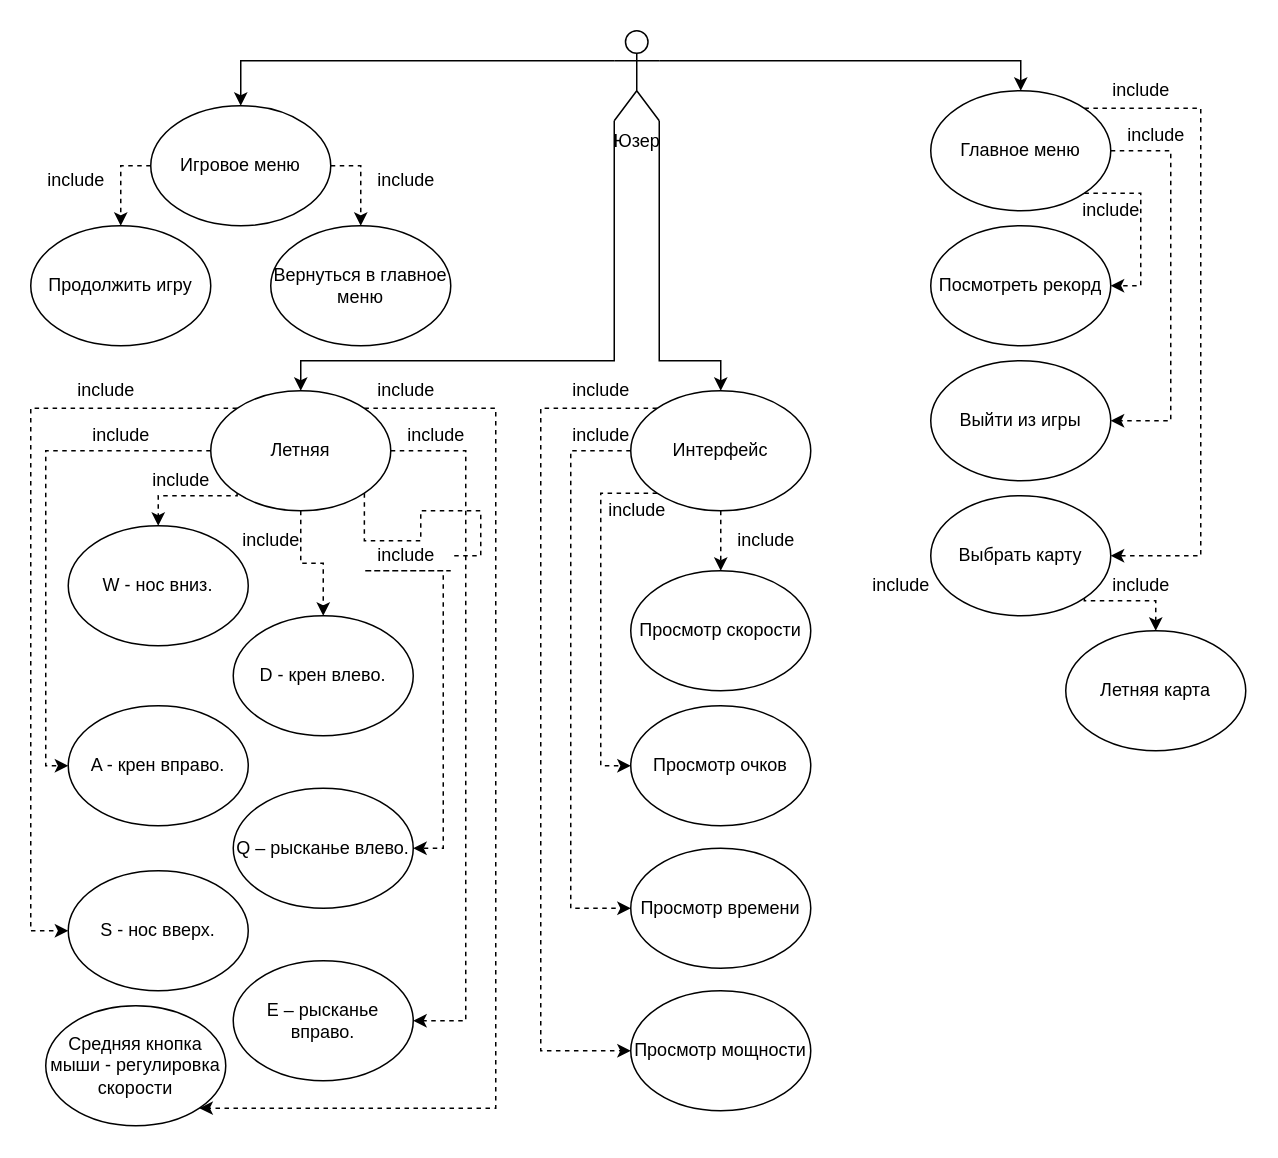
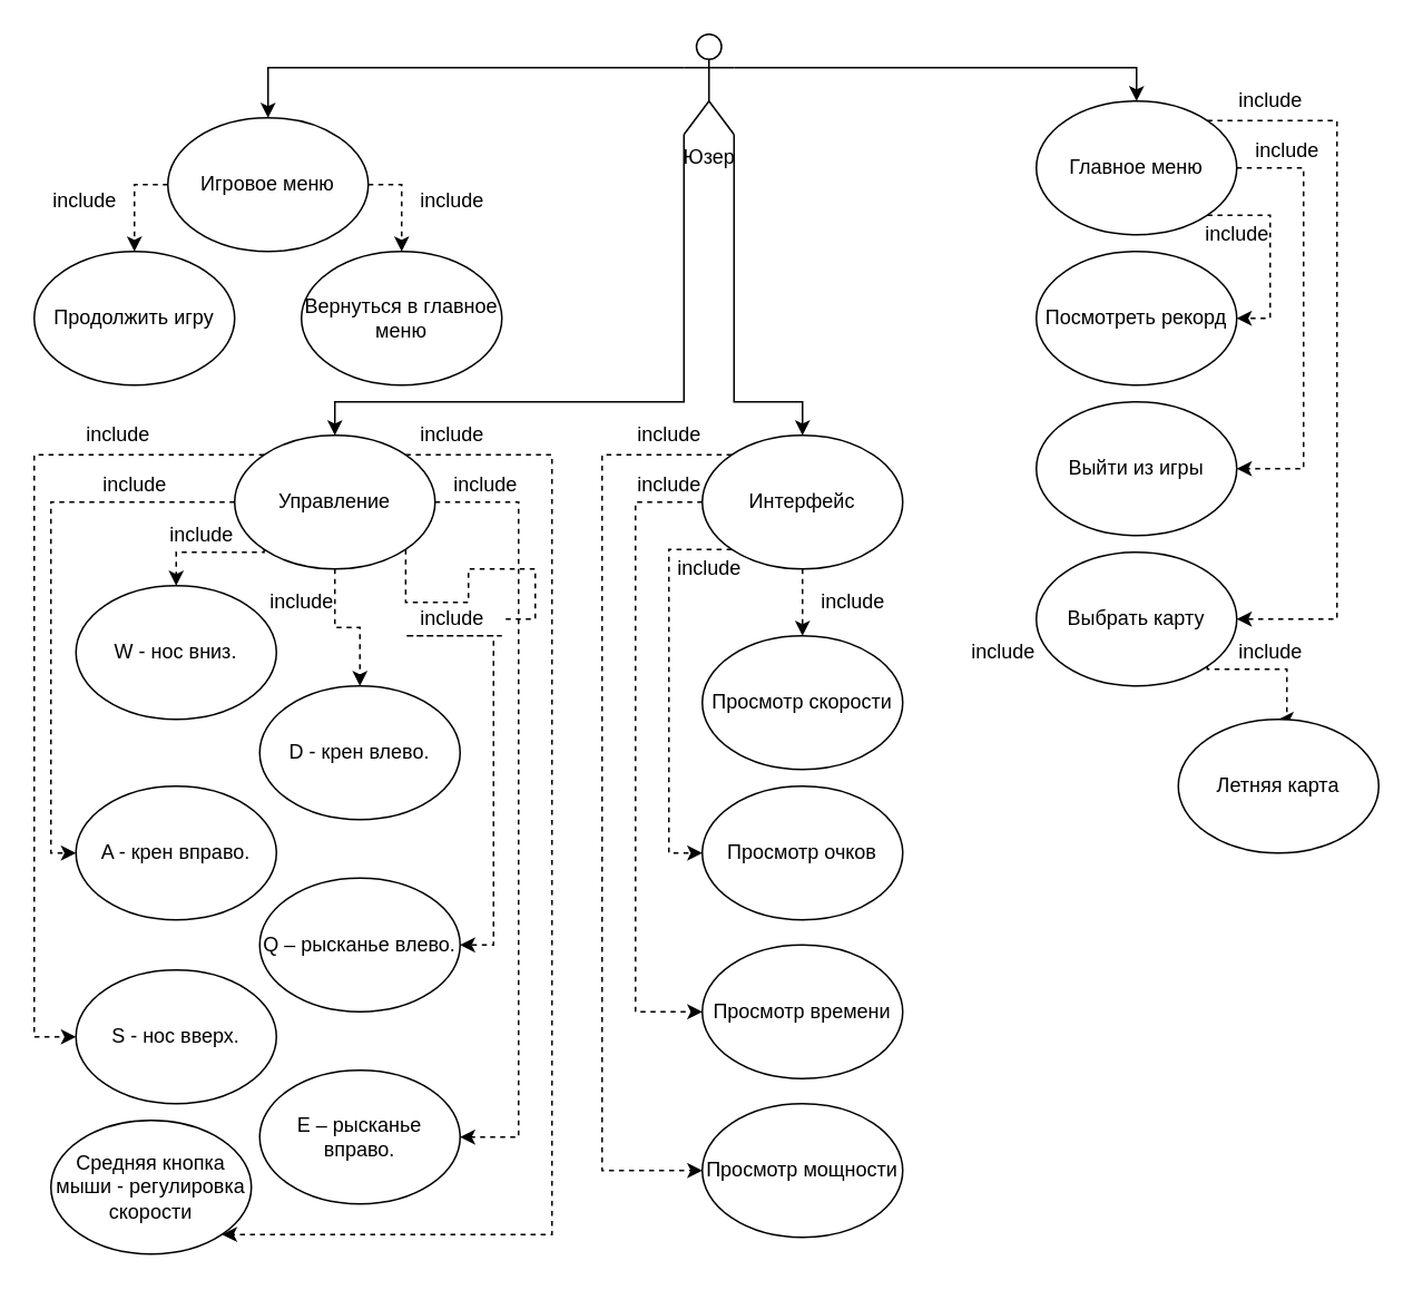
  <mxCell id="0" />
  <mxCell id="1" parent="0" />
  <mxCell id="2" style="edgeStyle=orthogonalEdgeStyle;rounded=0;orthogonalLoop=1;jettySize=auto;html=1;exitX=0;exitY=0.333;exitDx=0;exitDy=0;exitPerimeter=0;entryX=0.5;entryY=0;entryDx=0;entryDy=0;" edge="1" parent="1" source="6" target="13"><mxGeometry relative="1" as="geometry"><mxPoint x="170" y="70" as="targetPoint" /></mxGeometry></mxCell>
  <mxCell id="3" style="edgeStyle=orthogonalEdgeStyle;rounded=0;orthogonalLoop=1;jettySize=auto;html=1;exitX=1;exitY=0.333;exitDx=0;exitDy=0;exitPerimeter=0;entryX=0.5;entryY=0;entryDx=0;entryDy=0;" edge="1" parent="1" source="6" target="14"><mxGeometry relative="1" as="geometry"><mxPoint x="680" y="70" as="targetPoint" /></mxGeometry></mxCell>
  <mxCell id="4" style="edgeStyle=orthogonalEdgeStyle;rounded=0;orthogonalLoop=1;jettySize=auto;html=1;exitX=1;exitY=1;exitDx=0;exitDy=0;exitPerimeter=0;entryX=0.5;entryY=0;entryDx=0;entryDy=0;" edge="1" parent="1" source="6" target="25"><mxGeometry relative="1" as="geometry"><Array as="points"><mxPoint x="439" y="240" /><mxPoint x="480" y="240" /></Array></mxGeometry></mxCell>
  <mxCell id="5" style="edgeStyle=orthogonalEdgeStyle;rounded=0;orthogonalLoop=1;jettySize=auto;html=1;exitX=0;exitY=1;exitDx=0;exitDy=0;exitPerimeter=0;entryX=0.5;entryY=0;entryDx=0;entryDy=0;" edge="1" parent="1" source="6" target="33"><mxGeometry relative="1" as="geometry"><Array as="points"><mxPoint x="409" y="240" /><mxPoint x="200" y="240" /></Array></mxGeometry></mxCell>
  <mxCell id="6" value="Юзер" style="shape=umlActor;verticalLabelPosition=bottom;verticalAlign=top;html=1;outlineConnect=0;" vertex="1" parent="1"><mxGeometry x="409" y="20" width="30" height="60" as="geometry" /></mxCell>
  <mxCell id="7" style="edgeStyle=orthogonalEdgeStyle;rounded=0;orthogonalLoop=1;jettySize=auto;html=1;exitX=0;exitY=0.5;exitDx=0;exitDy=0;dashed=1;entryX=0.5;entryY=0;entryDx=0;entryDy=0;" edge="1" parent="1" source="13" target="15"><mxGeometry relative="1" as="geometry"><mxPoint x="140" y="130" as="sourcePoint" /><mxPoint x="100" y="180" as="targetPoint" /><Array as="points"><mxPoint x="80" y="110" /></Array></mxGeometry></mxCell>
  <mxCell id="8" style="edgeStyle=orthogonalEdgeStyle;rounded=0;orthogonalLoop=1;jettySize=auto;html=1;exitX=1;exitY=0.5;exitDx=0;exitDy=0;entryX=0.5;entryY=0;entryDx=0;entryDy=0;dashed=1;" edge="1" parent="1" source="13" target="16"><mxGeometry relative="1" as="geometry"><mxPoint x="200" y="130" as="sourcePoint" /><mxPoint x="240" y="180" as="targetPoint" /></mxGeometry></mxCell>
  <mxCell id="9" style="edgeStyle=orthogonalEdgeStyle;rounded=0;orthogonalLoop=1;jettySize=auto;html=1;exitX=1;exitY=1;exitDx=0;exitDy=0;entryX=1;entryY=0.5;entryDx=0;entryDy=0;dashed=1;" edge="1" parent="1" source="14" target="12"><mxGeometry relative="1" as="geometry"><mxPoint x="740" y="115" as="sourcePoint" /><mxPoint x="740" y="190" as="targetPoint" /><Array as="points"><mxPoint x="760" y="128" /><mxPoint x="760" y="190" /></Array></mxGeometry></mxCell>
  <mxCell id="10" style="edgeStyle=orthogonalEdgeStyle;rounded=0;orthogonalLoop=1;jettySize=auto;html=1;exitX=1;exitY=0.5;exitDx=0;exitDy=0;entryX=1;entryY=0.5;entryDx=0;entryDy=0;dashed=1;" edge="1" parent="1" source="14" target="17"><mxGeometry relative="1" as="geometry"><mxPoint x="740" y="100" as="sourcePoint" /><mxPoint x="740" y="280" as="targetPoint" /><Array as="points"><mxPoint x="780" y="100" /><mxPoint x="780" y="280" /></Array></mxGeometry></mxCell>
  <mxCell id="11" style="edgeStyle=orthogonalEdgeStyle;rounded=0;orthogonalLoop=1;jettySize=auto;html=1;exitX=1;exitY=0;exitDx=0;exitDy=0;entryX=1;entryY=0.5;entryDx=0;entryDy=0;dashed=1;" edge="1" parent="1" source="14" target="19"><mxGeometry relative="1" as="geometry"><mxPoint x="740" y="85" as="sourcePoint" /><mxPoint x="740" y="370" as="targetPoint" /><Array as="points"><mxPoint x="800" y="72" /><mxPoint x="800" y="370" /></Array></mxGeometry></mxCell>
  <mxCell id="12" value="Посмотреть рекорд" style="ellipse;whiteSpace=wrap;html=1;" vertex="1" parent="1"><mxGeometry x="620" y="150" width="120" height="80" as="geometry" /></mxCell>
  <mxCell id="13" value="Игровое меню" style="ellipse;whiteSpace=wrap;html=1;" vertex="1" parent="1"><mxGeometry x="100" y="70" width="120" height="80" as="geometry" /></mxCell>
  <mxCell id="14" value="Главное меню" style="ellipse;whiteSpace=wrap;html=1;" vertex="1" parent="1"><mxGeometry x="620" y="60" width="120" height="80" as="geometry" /></mxCell>
  <mxCell id="15" value="Продолжить игру" style="ellipse;whiteSpace=wrap;html=1;" vertex="1" parent="1"><mxGeometry x="20" y="150" width="120" height="80" as="geometry" /></mxCell>
  <mxCell id="16" value="Вернуться в главное меню" style="ellipse;whiteSpace=wrap;html=1;" vertex="1" parent="1"><mxGeometry x="180" y="150" width="120" height="80" as="geometry" /></mxCell>
  <mxCell id="17" value="Выйти из игры" style="ellipse;whiteSpace=wrap;html=1;" vertex="1" parent="1"><mxGeometry x="620" y="240" width="120" height="80" as="geometry" /></mxCell>
  <mxCell id="18" style="edgeStyle=orthogonalEdgeStyle;rounded=0;orthogonalLoop=1;jettySize=auto;html=1;exitX=1;exitY=1;exitDx=0;exitDy=0;entryX=0.5;entryY=0;entryDx=0;entryDy=0;dashed=1;" edge="1" parent="1" source="19" target="20"><mxGeometry relative="1" as="geometry"><Array as="points"><mxPoint x="722" y="400" /><mxPoint x="770" y="400" /></Array></mxGeometry></mxCell>
  <mxCell id="19" value="Выбрать карту" style="ellipse;whiteSpace=wrap;html=1;" vertex="1" parent="1"><mxGeometry x="620" y="330" width="120" height="80" as="geometry" /></mxCell>
- <mxCell id="20" value="Летняя карта" style="ellipse;whiteSpace=wrap;html=1;" vertex="1" parent="1"><mxGeometry x="710" y="420" width="120" height="80" as="geometry" /></mxCell>
+ <mxCell id="20" value="Летняя карта" style="ellipse;whiteSpace=wrap;html=1;" vertex="1" parent="1"><mxGeometry x="705" y="430" width="120" height="80" as="geometry" /></mxCell>
  <mxCell id="21" style="edgeStyle=orthogonalEdgeStyle;rounded=0;orthogonalLoop=1;jettySize=auto;html=1;exitX=0.5;exitY=1;exitDx=0;exitDy=0;entryX=0.5;entryY=0;entryDx=0;entryDy=0;dashed=1;" edge="1" parent="1" source="25" target="36"><mxGeometry relative="1" as="geometry" /></mxCell>
  <mxCell id="22" style="edgeStyle=orthogonalEdgeStyle;rounded=0;orthogonalLoop=1;jettySize=auto;html=1;exitX=0;exitY=0.5;exitDx=0;exitDy=0;entryX=0;entryY=0.5;entryDx=0;entryDy=0;dashed=1;" edge="1" parent="1" source="25" target="37"><mxGeometry relative="1" as="geometry"><Array as="points"><mxPoint x="380" y="300" /><mxPoint x="380" y="605" /></Array></mxGeometry></mxCell>
  <mxCell id="23" style="edgeStyle=orthogonalEdgeStyle;rounded=0;orthogonalLoop=1;jettySize=auto;html=1;exitX=0;exitY=1;exitDx=0;exitDy=0;entryX=0;entryY=0.5;entryDx=0;entryDy=0;dashed=1;" edge="1" parent="1" source="25" target="34"><mxGeometry relative="1" as="geometry"><Array as="points"><mxPoint x="400" y="328" /><mxPoint x="400" y="510" /></Array></mxGeometry></mxCell>
  <mxCell id="24" style="edgeStyle=orthogonalEdgeStyle;rounded=0;orthogonalLoop=1;jettySize=auto;html=1;exitX=0;exitY=0;exitDx=0;exitDy=0;entryX=0;entryY=0.5;entryDx=0;entryDy=0;dashed=1;" edge="1" parent="1" source="25" target="35"><mxGeometry relative="1" as="geometry"><Array as="points"><mxPoint x="360" y="272" /><mxPoint x="360" y="700" /></Array></mxGeometry></mxCell>
  <mxCell id="25" value="Интерфейс" style="ellipse;whiteSpace=wrap;html=1;" vertex="1" parent="1"><mxGeometry x="420" y="260" width="120" height="80" as="geometry" /></mxCell>
  <mxCell id="26" style="edgeStyle=orthogonalEdgeStyle;rounded=0;orthogonalLoop=1;jettySize=auto;html=1;exitX=1;exitY=0.5;exitDx=0;exitDy=0;entryX=1;entryY=0.5;entryDx=0;entryDy=0;dashed=1;" edge="1" parent="1" source="33" target="38"><mxGeometry relative="1" as="geometry"><Array as="points"><mxPoint x="310" y="300" /><mxPoint x="310" y="680" /></Array></mxGeometry></mxCell>
  <mxCell id="27" style="edgeStyle=orthogonalEdgeStyle;rounded=0;orthogonalLoop=1;jettySize=auto;html=1;exitX=1;exitY=1;exitDx=0;exitDy=0;entryX=1;entryY=0.5;entryDx=0;entryDy=0;dashed=1;startArrow=none;" edge="1" parent="1" source="62" target="40"><mxGeometry relative="1" as="geometry"><Array as="points"><mxPoint x="242" y="380" /><mxPoint x="295" y="380" /><mxPoint x="295" y="565" /></Array></mxGeometry></mxCell>
  <mxCell id="28" style="edgeStyle=orthogonalEdgeStyle;rounded=0;orthogonalLoop=1;jettySize=auto;html=1;exitX=0.5;exitY=1;exitDx=0;exitDy=0;entryX=0.5;entryY=0;entryDx=0;entryDy=0;dashed=1;" edge="1" parent="1" source="33" target="42"><mxGeometry relative="1" as="geometry" /></mxCell>
  <mxCell id="29" style="edgeStyle=orthogonalEdgeStyle;rounded=0;orthogonalLoop=1;jettySize=auto;html=1;exitX=0;exitY=0;exitDx=0;exitDy=0;entryX=0;entryY=0.5;entryDx=0;entryDy=0;dashed=1;" edge="1" parent="1" source="33" target="39"><mxGeometry relative="1" as="geometry"><Array as="points"><mxPoint x="20" y="272" /><mxPoint x="20" y="620" /></Array></mxGeometry></mxCell>
  <mxCell id="30" style="edgeStyle=orthogonalEdgeStyle;rounded=0;orthogonalLoop=1;jettySize=auto;html=1;exitX=0;exitY=0.5;exitDx=0;exitDy=0;entryX=0;entryY=0.5;entryDx=0;entryDy=0;dashed=1;" edge="1" parent="1" source="33" target="41"><mxGeometry relative="1" as="geometry"><Array as="points"><mxPoint x="30" y="300" /><mxPoint x="30" y="510" /></Array></mxGeometry></mxCell>
  <mxCell id="31" style="edgeStyle=orthogonalEdgeStyle;rounded=0;orthogonalLoop=1;jettySize=auto;html=1;exitX=0;exitY=1;exitDx=0;exitDy=0;entryX=0.5;entryY=0;entryDx=0;entryDy=0;dashed=1;" edge="1" parent="1" source="33" target="43"><mxGeometry relative="1" as="geometry"><Array as="points"><mxPoint x="158" y="330" /><mxPoint x="105" y="330" /></Array></mxGeometry></mxCell>
  <mxCell id="32" style="edgeStyle=orthogonalEdgeStyle;rounded=0;orthogonalLoop=1;jettySize=auto;html=1;exitX=1;exitY=0;exitDx=0;exitDy=0;dashed=1;entryX=1;entryY=1;entryDx=0;entryDy=0;" edge="1" parent="1" source="33" target="44"><mxGeometry relative="1" as="geometry"><mxPoint x="330" y="580" as="targetPoint" /><Array as="points"><mxPoint x="330" y="272" /><mxPoint x="330" y="738" /></Array></mxGeometry></mxCell>
- <mxCell id="33" value="Летняя" style="ellipse;whiteSpace=wrap;html=1;" vertex="1" parent="1"><mxGeometry x="140" y="260" width="120" height="80" as="geometry" /></mxCell>
+ <mxCell id="33" value="Управление" style="ellipse;whiteSpace=wrap;html=1;" vertex="1" parent="1"><mxGeometry x="140" y="260" width="120" height="80" as="geometry" /></mxCell>
  <mxCell id="34" value="Просмотр очков" style="ellipse;whiteSpace=wrap;html=1;" vertex="1" parent="1"><mxGeometry x="420" y="470" width="120" height="80" as="geometry" /></mxCell>
  <mxCell id="35" value="Просмотр мощности" style="ellipse;whiteSpace=wrap;html=1;" vertex="1" parent="1"><mxGeometry x="420" y="660" width="120" height="80" as="geometry" /></mxCell>
  <mxCell id="36" value="Просмотр скорости" style="ellipse;whiteSpace=wrap;html=1;" vertex="1" parent="1"><mxGeometry x="420" y="380" width="120" height="80" as="geometry" /></mxCell>
  <mxCell id="37" value="Просмотр времени" style="ellipse;whiteSpace=wrap;html=1;" vertex="1" parent="1"><mxGeometry x="420" y="565" width="120" height="80" as="geometry" /></mxCell>
  <mxCell id="38" value="&lt;span&gt;E – рысканье вправо.&lt;/span&gt;" style="ellipse;whiteSpace=wrap;html=1;" vertex="1" parent="1"><mxGeometry x="155" y="640" width="120" height="80" as="geometry" /></mxCell>
  <mxCell id="39" value="&lt;span&gt;S - нос вверх.&lt;/span&gt;" style="ellipse;whiteSpace=wrap;html=1;" vertex="1" parent="1"><mxGeometry x="45" y="580" width="120" height="80" as="geometry" /></mxCell>
  <mxCell id="40" value="&lt;span&gt;Q – рысканье влево.&lt;/span&gt;" style="ellipse;whiteSpace=wrap;html=1;" vertex="1" parent="1"><mxGeometry x="155" y="525" width="120" height="80" as="geometry" /></mxCell>
  <mxCell id="41" value="&lt;p&gt;&lt;span&gt;A - крен вправо.&lt;/span&gt;&lt;/p&gt;" style="ellipse;whiteSpace=wrap;html=1;" vertex="1" parent="1"><mxGeometry x="45" y="470" width="120" height="80" as="geometry" /></mxCell>
  <mxCell id="42" value="&lt;span&gt;D - крен влево.&lt;/span&gt;" style="ellipse;whiteSpace=wrap;html=1;" vertex="1" parent="1"><mxGeometry x="155" y="410" width="120" height="80" as="geometry" /></mxCell>
  <mxCell id="43" value="W &lt;span&gt;- нос вниз.&lt;/span&gt;" style="ellipse;whiteSpace=wrap;html=1;" vertex="1" parent="1"><mxGeometry x="45" y="350" width="120" height="80" as="geometry" /></mxCell>
  <mxCell id="44" value="&lt;span&gt;Средняя кнопка мыши - регулировка скорости&lt;/span&gt;" style="ellipse;whiteSpace=wrap;html=1;" vertex="1" parent="1"><mxGeometry x="30" y="670" width="120" height="80" as="geometry" /></mxCell>
  <mxCell id="45" value="include" style="text;html=1;align=center;verticalAlign=middle;resizable=0;points=[];autosize=1;strokeColor=none;fillColor=none;" vertex="1" parent="1"><mxGeometry x="240" y="110" width="60" height="20" as="geometry" /></mxCell>
  <mxCell id="46" value="include" style="text;html=1;align=center;verticalAlign=middle;resizable=0;points=[];autosize=1;strokeColor=none;fillColor=none;" vertex="1" parent="1"><mxGeometry x="710" y="130" width="60" height="20" as="geometry" /></mxCell>
  <mxCell id="47" value="include" style="text;html=1;align=center;verticalAlign=middle;resizable=0;points=[];autosize=1;strokeColor=none;fillColor=none;" vertex="1" parent="1"><mxGeometry x="740" y="80" width="60" height="20" as="geometry" /></mxCell>
  <mxCell id="48" value="include" style="text;html=1;align=center;verticalAlign=middle;resizable=0;points=[];autosize=1;strokeColor=none;fillColor=none;" vertex="1" parent="1"><mxGeometry x="730" y="50" width="60" height="20" as="geometry" /></mxCell>
  <mxCell id="49" value="include" style="text;html=1;align=center;verticalAlign=middle;resizable=0;points=[];autosize=1;strokeColor=none;fillColor=none;" vertex="1" parent="1"><mxGeometry x="730" y="380" width="60" height="20" as="geometry" /></mxCell>
  <mxCell id="50" value="include" style="text;html=1;align=center;verticalAlign=middle;resizable=0;points=[];autosize=1;strokeColor=none;fillColor=none;" vertex="1" parent="1"><mxGeometry x="570" y="380" width="60" height="20" as="geometry" /></mxCell>
  <mxCell id="51" value="include" style="text;html=1;align=center;verticalAlign=middle;resizable=0;points=[];autosize=1;strokeColor=none;fillColor=none;" vertex="1" parent="1"><mxGeometry x="480" y="350" width="60" height="20" as="geometry" /></mxCell>
  <mxCell id="52" value="include" style="text;html=1;align=center;verticalAlign=middle;resizable=0;points=[];autosize=1;strokeColor=none;fillColor=none;" vertex="1" parent="1"><mxGeometry x="394" y="330" width="60" height="20" as="geometry" /></mxCell>
  <mxCell id="53" value="include" style="text;html=1;align=center;verticalAlign=middle;resizable=0;points=[];autosize=1;strokeColor=none;fillColor=none;" vertex="1" parent="1"><mxGeometry x="370" y="280" width="60" height="20" as="geometry" /></mxCell>
  <mxCell id="54" value="include" style="text;html=1;align=center;verticalAlign=middle;resizable=0;points=[];autosize=1;strokeColor=none;fillColor=none;" vertex="1" parent="1"><mxGeometry x="370" y="250" width="60" height="20" as="geometry" /></mxCell>
  <mxCell id="55" value="include" style="text;html=1;align=center;verticalAlign=middle;resizable=0;points=[];autosize=1;strokeColor=none;fillColor=none;" vertex="1" parent="1"><mxGeometry x="260" y="280" width="60" height="20" as="geometry" /></mxCell>
  <mxCell id="56" value="include" style="text;html=1;align=center;verticalAlign=middle;resizable=0;points=[];autosize=1;strokeColor=none;fillColor=none;" vertex="1" parent="1"><mxGeometry x="150" y="350" width="60" height="20" as="geometry" /></mxCell>
  <mxCell id="57" value="include" style="text;html=1;align=center;verticalAlign=middle;resizable=0;points=[];autosize=1;strokeColor=none;fillColor=none;" vertex="1" parent="1"><mxGeometry x="90" y="310" width="60" height="20" as="geometry" /></mxCell>
  <mxCell id="58" value="include" style="text;html=1;align=center;verticalAlign=middle;resizable=0;points=[];autosize=1;strokeColor=none;fillColor=none;" vertex="1" parent="1"><mxGeometry x="50" y="280" width="60" height="20" as="geometry" /></mxCell>
  <mxCell id="59" value="include" style="text;html=1;align=center;verticalAlign=middle;resizable=0;points=[];autosize=1;strokeColor=none;fillColor=none;" vertex="1" parent="1"><mxGeometry x="240" y="250" width="60" height="20" as="geometry" /></mxCell>
  <mxCell id="60" value="include" style="text;html=1;align=center;verticalAlign=middle;resizable=0;points=[];autosize=1;strokeColor=none;fillColor=none;" vertex="1" parent="1"><mxGeometry x="40" y="250" width="60" height="20" as="geometry" /></mxCell>
  <mxCell id="61" value="include" style="text;html=1;align=center;verticalAlign=middle;resizable=0;points=[];autosize=1;strokeColor=none;fillColor=none;" vertex="1" parent="1"><mxGeometry x="20" y="110" width="60" height="20" as="geometry" /></mxCell>
  <mxCell id="62" value="include" style="text;html=1;align=center;verticalAlign=middle;resizable=0;points=[];autosize=1;strokeColor=none;fillColor=none;" vertex="1" parent="1"><mxGeometry x="240" y="360" width="60" height="20" as="geometry" /></mxCell>
  <mxCell id="63" value="" style="edgeStyle=orthogonalEdgeStyle;rounded=0;orthogonalLoop=1;jettySize=auto;html=1;exitX=1;exitY=1;exitDx=0;exitDy=0;entryX=1;entryY=0.5;entryDx=0;entryDy=0;dashed=1;endArrow=none;" edge="1" parent="1" source="33" target="62"><mxGeometry relative="1" as="geometry"><mxPoint x="242.426" y="328.284" as="sourcePoint" /><mxPoint x="275" y="565" as="targetPoint" /><Array as="points" /></mxGeometry></mxCell>
